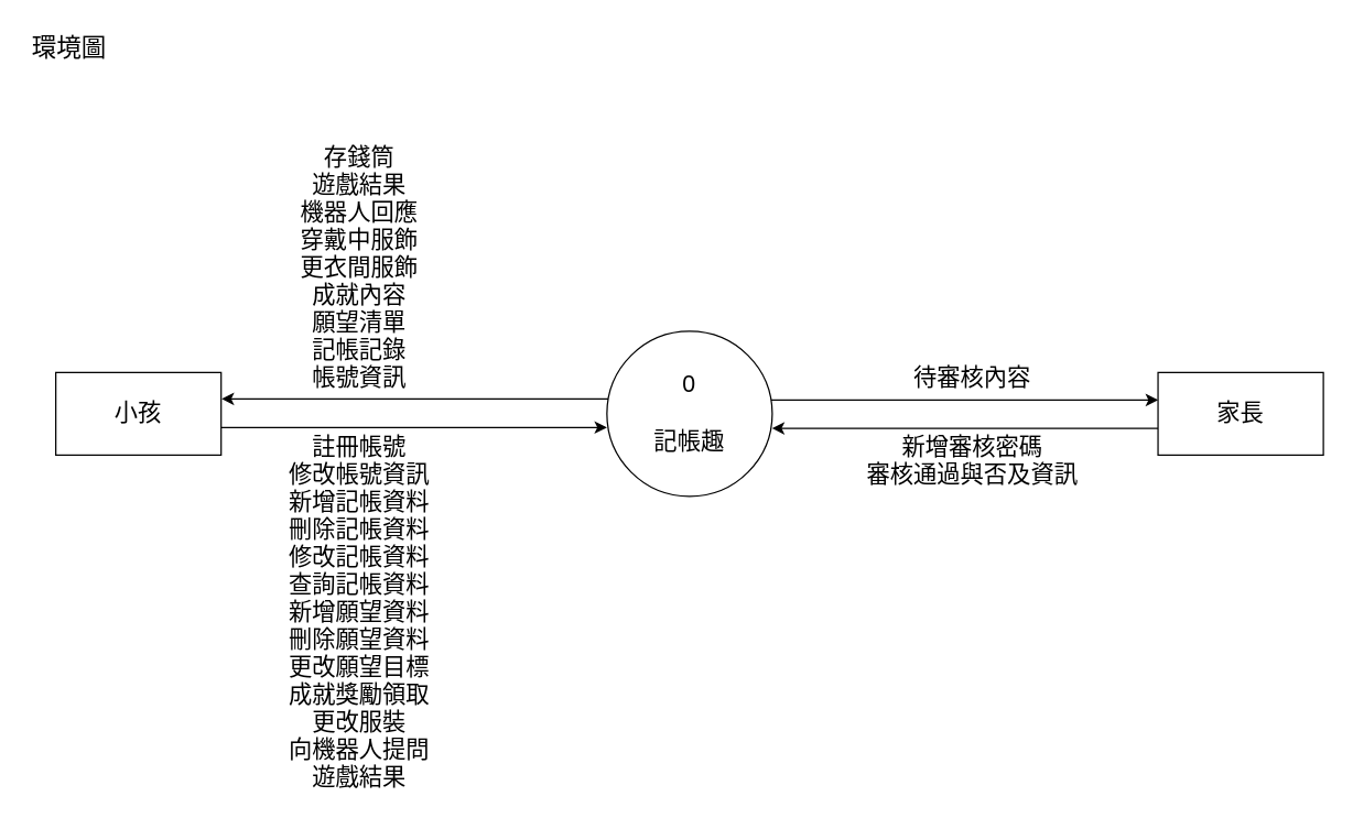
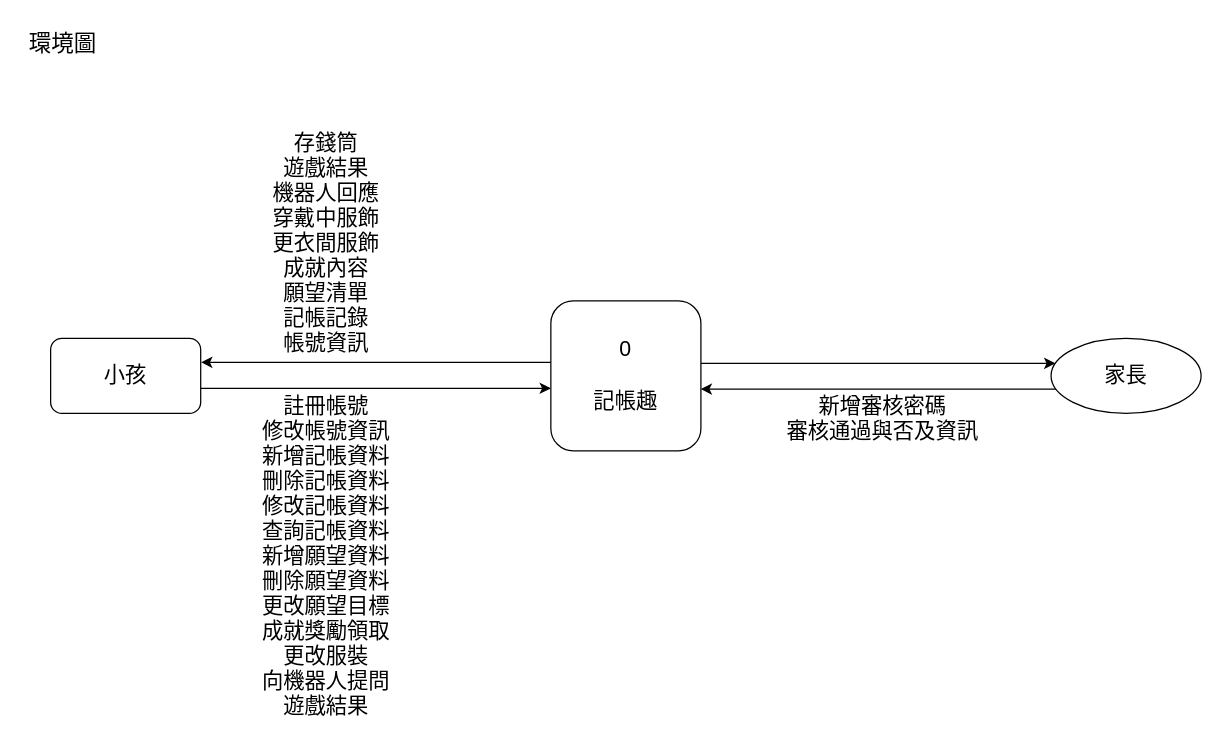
  <mxCell id="0" />
  <mxCell id="1" parent="0" />
  <mxCell id="2" value="&lt;font style=&quot;font-size: 18px;&quot;&gt;環境圖&lt;/font&gt;" style="text;html=1;strokeColor=none;fillColor=none;align=center;verticalAlign=middle;whiteSpace=wrap;rounded=0;" vertex="1" parent="1"><mxGeometry x="20" y="20" width="60" height="30" as="geometry" /></mxCell>
  <mxCell id="3" style="edgeStyle=orthogonalEdgeStyle;rounded=0;orthogonalLoop=1;jettySize=auto;html=1;" edge="1" parent="1" source="5" target="9"><mxGeometry relative="1" as="geometry"><Array as="points"><mxPoint x="580" y="290" /><mxPoint x="580" y="290" /></Array></mxGeometry></mxCell>
  <mxCell id="4" style="edgeStyle=orthogonalEdgeStyle;rounded=0;orthogonalLoop=1;jettySize=auto;html=1;entryX=1.003;entryY=0.32;entryDx=0;entryDy=0;entryPerimeter=0;" edge="1" parent="1" source="5" target="7"><mxGeometry relative="1" as="geometry"><mxPoint x="160" y="300" as="targetPoint" /><Array as="points"><mxPoint x="260" y="290" /></Array></mxGeometry></mxCell>
- <mxCell id="5" value="&lt;font style=&quot;font-size: 17px;&quot;&gt;0&lt;br&gt;&lt;br&gt;記帳趣&lt;/font&gt;" style="ellipse;whiteSpace=wrap;html=1;aspect=fixed;" vertex="1" parent="1"><mxGeometry x="440" y="240" width="120" height="120" as="geometry" /></mxCell>
+ <mxCell id="5" value="&lt;font style=&quot;font-size: 17px;&quot;&gt;0&lt;br&gt;&lt;br&gt;記帳趣&lt;/font&gt;" style="whiteSpace=wrap;html=1;aspect=fixed;rounded=1;" vertex="1" parent="1"><mxGeometry x="440" y="240" width="120" height="120" as="geometry" /></mxCell>
  <mxCell id="6" style="edgeStyle=orthogonalEdgeStyle;rounded=0;orthogonalLoop=1;jettySize=auto;html=1;entryX=0;entryY=0.583;entryDx=0;entryDy=0;entryPerimeter=0;" edge="1" parent="1" source="7" target="5"><mxGeometry relative="1" as="geometry"><mxPoint x="350" y="300" as="targetPoint" /><Array as="points"><mxPoint x="240" y="310" /><mxPoint x="240" y="310" /></Array></mxGeometry></mxCell>
- <mxCell id="7" value="&lt;font style=&quot;font-size: 17px;&quot;&gt;小孩&lt;/font&gt;" style="rounded=0;whiteSpace=wrap;html=1;" vertex="1" parent="1"><mxGeometry x="40" y="270" width="120" height="60" as="geometry" /></mxCell>
+ <mxCell id="7" value="&lt;font style=&quot;font-size: 17px;&quot;&gt;小孩&lt;/font&gt;" style="whiteSpace=wrap;html=1;rounded=1;" vertex="1" parent="1"><mxGeometry x="40" y="270" width="120" height="60" as="geometry" /></mxCell>
  <mxCell id="8" style="edgeStyle=orthogonalEdgeStyle;rounded=0;orthogonalLoop=1;jettySize=auto;html=1;entryX=0.999;entryY=0.588;entryDx=0;entryDy=0;entryPerimeter=0;" edge="1" parent="1" source="9" target="5"><mxGeometry relative="1" as="geometry"><mxPoint x="500" y="300" as="targetPoint" /><Array as="points"><mxPoint x="580" y="310" /></Array></mxGeometry></mxCell>
- <mxCell id="9" value="&lt;font style=&quot;font-size: 17px;&quot;&gt;家長&lt;/font&gt;" style="rounded=0;whiteSpace=wrap;html=1;" vertex="1" parent="1"><mxGeometry x="840" y="270" width="120" height="60" as="geometry" /></mxCell>
+ <mxCell id="9" value="&lt;font style=&quot;font-size: 17px;&quot;&gt;家長&lt;/font&gt;" style="ellipse;whiteSpace=wrap;html=1;" vertex="1" parent="1"><mxGeometry x="840" y="270" width="120" height="60" as="geometry" /></mxCell>
  <mxCell id="10" value="&lt;font style=&quot;font-size: 17px;&quot;&gt;註冊帳號&lt;/font&gt;" style="text;html=1;align=center;verticalAlign=middle;resizable=0;points=[];autosize=1;strokeColor=none;fillColor=none;" vertex="1" parent="1"><mxGeometry x="215" y="310" width="90" height="30" as="geometry" /></mxCell>
  <mxCell id="11" value="&lt;span style=&quot;font-size: 17px;&quot;&gt;新增記帳資料&lt;/span&gt;" style="text;html=1;align=center;verticalAlign=middle;resizable=0;points=[];autosize=1;strokeColor=none;fillColor=none;" vertex="1" parent="1"><mxGeometry x="195" y="350" width="130" height="30" as="geometry" /></mxCell>
  <mxCell id="12" value="&lt;font style=&quot;font-size: 17px;&quot;&gt;新增願望資料&lt;/font&gt;" style="text;html=1;align=center;verticalAlign=middle;resizable=0;points=[];autosize=1;strokeColor=none;fillColor=none;" vertex="1" parent="1"><mxGeometry x="195" y="430" width="130" height="30" as="geometry" /></mxCell>
  <mxCell id="13" value="&lt;font style=&quot;font-size: 17px;&quot;&gt;更改服裝&lt;/font&gt;" style="text;html=1;align=center;verticalAlign=middle;resizable=0;points=[];autosize=1;strokeColor=none;fillColor=none;" vertex="1" parent="1"><mxGeometry x="215" y="510" width="90" height="30" as="geometry" /></mxCell>
  <mxCell id="14" value="&lt;font style=&quot;font-size: 17px;&quot;&gt;修改帳號資訊&lt;/font&gt;" style="text;html=1;align=center;verticalAlign=middle;resizable=0;points=[];autosize=1;strokeColor=none;fillColor=none;" vertex="1" parent="1"><mxGeometry x="195" y="330" width="130" height="30" as="geometry" /></mxCell>
  <mxCell id="15" value="&lt;font style=&quot;font-size: 17px;&quot;&gt;刪除願望資料&lt;/font&gt;" style="text;html=1;align=center;verticalAlign=middle;resizable=0;points=[];autosize=1;strokeColor=none;fillColor=none;" vertex="1" parent="1"><mxGeometry x="195" y="450" width="130" height="30" as="geometry" /></mxCell>
  <mxCell id="16" value="&lt;font style=&quot;font-size: 17px;&quot;&gt;更改願望目標&lt;/font&gt;" style="text;html=1;align=center;verticalAlign=middle;resizable=0;points=[];autosize=1;strokeColor=none;fillColor=none;" vertex="1" parent="1"><mxGeometry x="195" y="470" width="130" height="30" as="geometry" /></mxCell>
  <mxCell id="17" value="&lt;span style=&quot;font-size: 17px;&quot;&gt;刪除記帳資料&lt;/span&gt;" style="text;html=1;align=center;verticalAlign=middle;resizable=0;points=[];autosize=1;strokeColor=none;fillColor=none;" vertex="1" parent="1"><mxGeometry x="195" y="370" width="130" height="30" as="geometry" /></mxCell>
  <mxCell id="18" value="&lt;span style=&quot;font-size: 17px;&quot;&gt;修改記帳資料&lt;/span&gt;" style="text;html=1;align=center;verticalAlign=middle;resizable=0;points=[];autosize=1;strokeColor=none;fillColor=none;" vertex="1" parent="1"><mxGeometry x="195" y="390" width="130" height="30" as="geometry" /></mxCell>
  <mxCell id="19" value="&lt;span style=&quot;font-size: 17px;&quot;&gt;查詢記帳資料&lt;/span&gt;" style="text;html=1;align=center;verticalAlign=middle;resizable=0;points=[];autosize=1;strokeColor=none;fillColor=none;" vertex="1" parent="1"><mxGeometry x="195" y="410" width="130" height="30" as="geometry" /></mxCell>
  <mxCell id="20" value="&lt;font style=&quot;font-size: 17px;&quot;&gt;向機器人提問&lt;/font&gt;" style="text;html=1;align=center;verticalAlign=middle;resizable=0;points=[];autosize=1;strokeColor=none;fillColor=none;" vertex="1" parent="1"><mxGeometry x="195" y="530" width="130" height="30" as="geometry" /></mxCell>
  <mxCell id="21" value="&lt;font style=&quot;font-size: 17px;&quot;&gt;遊戲結果&lt;/font&gt;" style="text;html=1;align=center;verticalAlign=middle;resizable=0;points=[];autosize=1;strokeColor=none;fillColor=none;" vertex="1" parent="1"><mxGeometry x="215" y="550" width="90" height="30" as="geometry" /></mxCell>
  <mxCell id="22" value="&lt;font style=&quot;font-size: 17px;&quot;&gt;成就獎勵領取&lt;/font&gt;" style="text;html=1;align=center;verticalAlign=middle;resizable=0;points=[];autosize=1;strokeColor=none;fillColor=none;" vertex="1" parent="1"><mxGeometry x="195" y="490" width="130" height="30" as="geometry" /></mxCell>
  <mxCell id="23" value="&lt;font style=&quot;font-size: 17px;&quot;&gt;審核通過與否及資訊&lt;/font&gt;" style="text;html=1;align=center;verticalAlign=middle;resizable=0;points=[];autosize=1;strokeColor=none;fillColor=none;" vertex="1" parent="1"><mxGeometry x="615" y="330" width="180" height="30" as="geometry" /></mxCell>
  <mxCell id="24" value="&lt;font style=&quot;font-size: 17px;&quot;&gt;新增審核密碼&lt;/font&gt;" style="text;html=1;align=center;verticalAlign=middle;resizable=0;points=[];autosize=1;strokeColor=none;fillColor=none;" vertex="1" parent="1"><mxGeometry x="640" y="310" width="130" height="30" as="geometry" /></mxCell>
- <mxCell id="25" value="&lt;font style=&quot;font-size: 17px;&quot;&gt;待審核內容&lt;/font&gt;" style="text;html=1;align=center;verticalAlign=middle;resizable=0;points=[];autosize=1;strokeColor=none;fillColor=none;" vertex="1" parent="1"><mxGeometry x="650" y="260" width="110" height="30" as="geometry" /></mxCell>
  <mxCell id="26" value="&lt;font style=&quot;font-size: 17px;&quot;&gt;帳號資訊&lt;/font&gt;" style="text;html=1;align=center;verticalAlign=middle;resizable=0;points=[];autosize=1;strokeColor=none;fillColor=none;" vertex="1" parent="1"><mxGeometry x="215" y="260" width="90" height="30" as="geometry" /></mxCell>
  <mxCell id="27" value="&lt;span style=&quot;font-size: 17px;&quot;&gt;記帳記錄&lt;/span&gt;" style="text;html=1;align=center;verticalAlign=middle;resizable=0;points=[];autosize=1;strokeColor=none;fillColor=none;" vertex="1" parent="1"><mxGeometry x="215" y="240" width="90" height="30" as="geometry" /></mxCell>
  <mxCell id="28" value="&lt;span style=&quot;font-size: 17px;&quot;&gt;願望清單&lt;/span&gt;" style="text;html=1;align=center;verticalAlign=middle;resizable=0;points=[];autosize=1;strokeColor=none;fillColor=none;" vertex="1" parent="1"><mxGeometry x="215" y="220" width="90" height="30" as="geometry" /></mxCell>
  <mxCell id="29" value="&lt;span style=&quot;font-size: 17px;&quot;&gt;成就內容&lt;/span&gt;" style="text;html=1;align=center;verticalAlign=middle;resizable=0;points=[];autosize=1;strokeColor=none;fillColor=none;" vertex="1" parent="1"><mxGeometry x="215" y="200" width="90" height="30" as="geometry" /></mxCell>
  <mxCell id="30" value="&lt;span style=&quot;font-size: 17px;&quot;&gt;更衣間服飾&lt;/span&gt;" style="text;html=1;align=center;verticalAlign=middle;resizable=0;points=[];autosize=1;strokeColor=none;fillColor=none;" vertex="1" parent="1"><mxGeometry x="205" y="180" width="110" height="30" as="geometry" /></mxCell>
  <mxCell id="31" value="&lt;span style=&quot;font-size: 17px;&quot;&gt;穿戴中服飾&lt;/span&gt;" style="text;html=1;align=center;verticalAlign=middle;resizable=0;points=[];autosize=1;strokeColor=none;fillColor=none;" vertex="1" parent="1"><mxGeometry x="205" y="160" width="110" height="30" as="geometry" /></mxCell>
  <mxCell id="32" value="&lt;font style=&quot;font-size: 17px;&quot;&gt;機器人回應&lt;/font&gt;" style="text;html=1;align=center;verticalAlign=middle;resizable=0;points=[];autosize=1;strokeColor=none;fillColor=none;" vertex="1" parent="1"><mxGeometry x="205" y="140" width="110" height="30" as="geometry" /></mxCell>
  <mxCell id="33" value="&lt;font style=&quot;font-size: 17px;&quot;&gt;遊戲結果&lt;/font&gt;" style="text;html=1;align=center;verticalAlign=middle;resizable=0;points=[];autosize=1;strokeColor=none;fillColor=none;" vertex="1" parent="1"><mxGeometry x="215" y="120" width="90" height="30" as="geometry" /></mxCell>
  <mxCell id="34" value="&lt;font style=&quot;font-size: 17px;&quot;&gt;存錢筒&lt;/font&gt;" style="text;html=1;align=center;verticalAlign=middle;resizable=0;points=[];autosize=1;strokeColor=none;fillColor=none;" vertex="1" parent="1"><mxGeometry x="225" y="100" width="70" height="30" as="geometry" /></mxCell>
